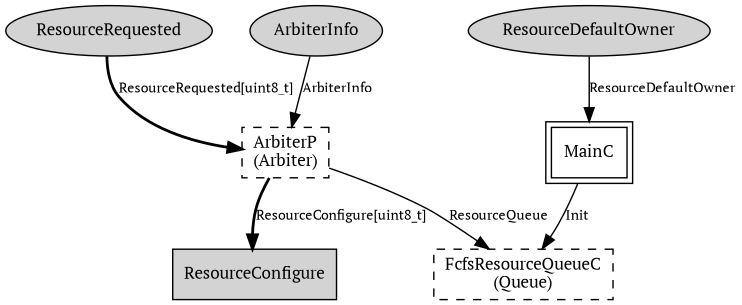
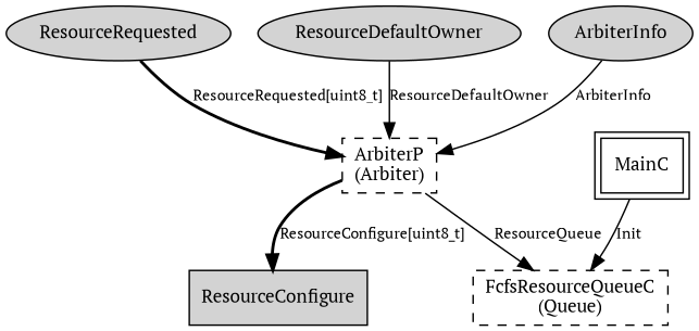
  digraph {
    fontname="PT Serif"
    node [fontname="PT Serif" fontsize=12 shape=box style=filled]
    edge [fontname="PT Serif" fontsize=10]
    n1 [label=ResourceRequested shape=ellipse]
    n2 [label="ArbiterP\n(Arbiter)" style=dashed]
    n3 [label="FcfsResourceQueueC\n(Queue)" style=dashed]
    n4 [label=ResourceConfigure]
    n5 [label=ResourceDefaultOwner shape=ellipse]
    n6 [label=ArbiterInfo shape=ellipse]
    MainC [peripheries=2 style=""]
    n1 -> n2 [label="ResourceRequested[uint8_t]" style=bold]
    n2 -> n3 [label=ResourceQueue]
    n2 -> n4 [label="ResourceConfigure[uint8_t]" style=bold]
-   n5 -> MainC [label=ResourceDefaultOwner]
+   n5 -> n2 [label=ResourceDefaultOwner]
    n6 -> n2 [label=ArbiterInfo]
    MainC -> n3 [label=Init]
  }
